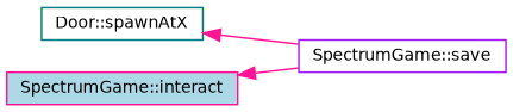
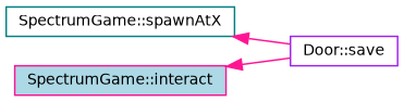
  digraph {
    rankdir=LR
    node [fillcolor=white fontname=Helvetica fontsize=10 shape=record style=filled]
    edge [color=deeppink dir=back fontname=Helvetica fontsize=10 labelfontname=Helvetica labelfontsize=10 style=solid]
-   n1 [color=teal fontcolor=black height=0.2 label="Door::spawnAtX" width=0.4]
-   n2 [color=purple height=0.2 label="SpectrumGame::save" width=0.4]
+   n1 [color=teal fontcolor=black height=0.2 label="SpectrumGame::spawnAtX" width=0.4]
+   n2 [color=purple height=0.2 label="Door::save" width=0.4]
    n3 [color=deeppink fillcolor=lightblue height=0.2 label="SpectrumGame::interact" width=0.4]
    n1 -> n2
    n3 -> n2
  }
